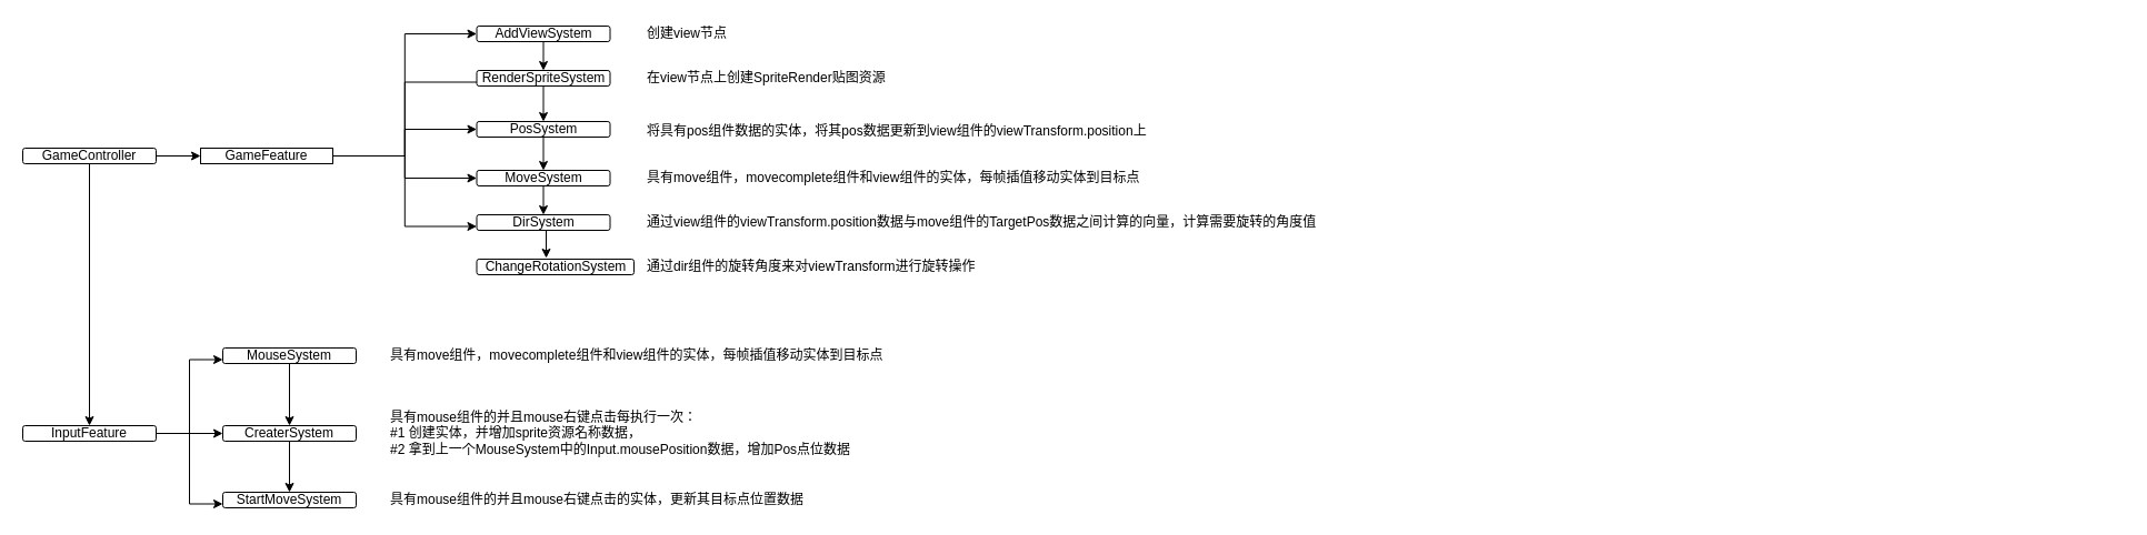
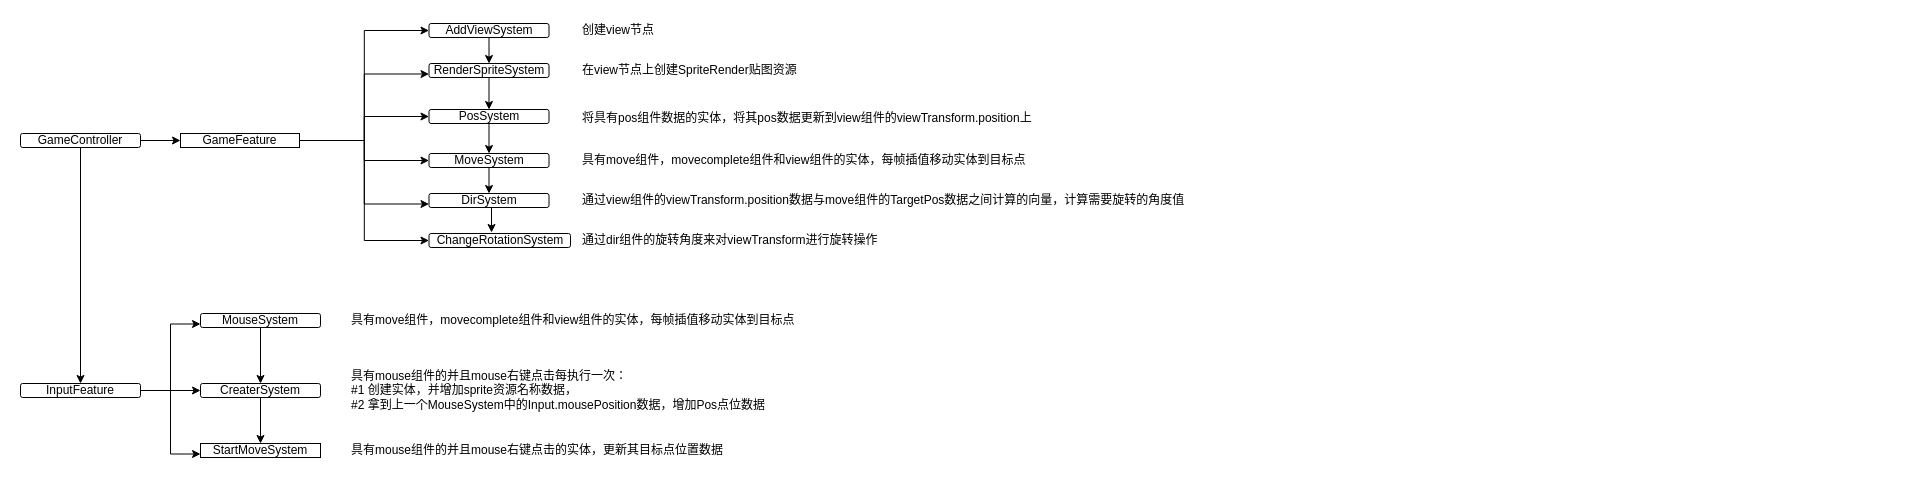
  <mxCell id="0" />
  <mxCell id="1" parent="0" />
  <mxCell id="2" value="" style="edgeStyle=orthogonalEdgeStyle;rounded=0;orthogonalLoop=1;jettySize=auto;html=1;" edge="1" parent="1" source="4" target="11"><mxGeometry relative="1" as="geometry" /></mxCell>
  <mxCell id="3" value="" style="edgeStyle=orthogonalEdgeStyle;rounded=0;orthogonalLoop=1;jettySize=auto;html=1;" edge="1" parent="1" source="4" target="15"><mxGeometry relative="1" as="geometry" /></mxCell>
  <mxCell id="4" value="GameController" style="rounded=1;whiteSpace=wrap;html=1;" vertex="1" parent="1"><mxGeometry x="20" y="133" width="120" height="14" as="geometry" /></mxCell>
  <mxCell id="5" style="edgeStyle=orthogonalEdgeStyle;rounded=0;orthogonalLoop=1;jettySize=auto;html=1;entryX=0;entryY=0.5;entryDx=0;entryDy=0;" edge="1" parent="1" source="11" target="17"><mxGeometry relative="1" as="geometry" /></mxCell>
- <mxCell id="6" style="edgeStyle=orthogonalEdgeStyle;rounded=0;orthogonalLoop=1;jettySize=auto;html=1;entryX=0;entryY=0.75;entryDx=0;entryDy=0;endArrow=none;" edge="1" parent="1" source="11" target="19"><mxGeometry relative="1" as="geometry" /></mxCell>
+ <mxCell id="6" style="edgeStyle=orthogonalEdgeStyle;rounded=0;orthogonalLoop=1;jettySize=auto;html=1;entryX=0;entryY=0.75;entryDx=0;entryDy=0;" edge="1" parent="1" source="11" target="19"><mxGeometry relative="1" as="geometry" /></mxCell>
  <mxCell id="7" style="edgeStyle=orthogonalEdgeStyle;rounded=0;orthogonalLoop=1;jettySize=auto;html=1;entryX=0;entryY=0.5;entryDx=0;entryDy=0;" edge="1" parent="1" source="11" target="21"><mxGeometry relative="1" as="geometry" /></mxCell>
  <mxCell id="8" style="edgeStyle=orthogonalEdgeStyle;rounded=0;orthogonalLoop=1;jettySize=auto;html=1;entryX=0;entryY=0.5;entryDx=0;entryDy=0;" edge="1" parent="1" source="11" target="23"><mxGeometry relative="1" as="geometry" /></mxCell>
  <mxCell id="9" style="edgeStyle=orthogonalEdgeStyle;rounded=0;orthogonalLoop=1;jettySize=auto;html=1;entryX=0;entryY=0.75;entryDx=0;entryDy=0;" edge="1" parent="1" source="11" target="25"><mxGeometry relative="1" as="geometry" /></mxCell>
+ <mxCell id="10" style="edgeStyle=orthogonalEdgeStyle;rounded=0;orthogonalLoop=1;jettySize=auto;html=1;entryX=0;entryY=0.5;entryDx=0;entryDy=0;" edge="1" parent="1" source="11" target="26"><mxGeometry relative="1" as="geometry" /></mxCell>
  <mxCell id="11" value="GameFeature" style="whiteSpace=wrap;html=1;rounded=1;arcSize=0;" vertex="1" parent="1"><mxGeometry x="180" y="133" width="119" height="14" as="geometry" /></mxCell>
  <mxCell id="12" style="edgeStyle=orthogonalEdgeStyle;rounded=0;orthogonalLoop=1;jettySize=auto;html=1;entryX=0;entryY=0.75;entryDx=0;entryDy=0;" edge="1" parent="1" source="15" target="28"><mxGeometry relative="1" as="geometry" /></mxCell>
  <mxCell id="13" style="edgeStyle=orthogonalEdgeStyle;rounded=0;orthogonalLoop=1;jettySize=auto;html=1;entryX=0;entryY=0.5;entryDx=0;entryDy=0;" edge="1" parent="1" source="15" target="30"><mxGeometry relative="1" as="geometry" /></mxCell>
  <mxCell id="14" style="edgeStyle=orthogonalEdgeStyle;rounded=0;orthogonalLoop=1;jettySize=auto;html=1;entryX=0;entryY=0.75;entryDx=0;entryDy=0;" edge="1" parent="1" source="15" target="31"><mxGeometry relative="1" as="geometry" /></mxCell>
  <mxCell id="15" value="InputFeature" style="whiteSpace=wrap;html=1;rounded=1;" vertex="1" parent="1"><mxGeometry x="20" y="383" width="120" height="14" as="geometry" /></mxCell>
  <mxCell id="16" style="edgeStyle=orthogonalEdgeStyle;rounded=0;orthogonalLoop=1;jettySize=auto;html=1;exitX=0.5;exitY=1;exitDx=0;exitDy=0;entryX=0.5;entryY=0;entryDx=0;entryDy=0;" edge="1" parent="1" source="17" target="19"><mxGeometry relative="1" as="geometry" /></mxCell>
  <mxCell id="17" value="AddViewSystem" style="whiteSpace=wrap;html=1;rounded=1;" vertex="1" parent="1"><mxGeometry x="428.5" y="23" width="120" height="14" as="geometry" /></mxCell>
  <mxCell id="18" style="edgeStyle=orthogonalEdgeStyle;rounded=0;orthogonalLoop=1;jettySize=auto;html=1;exitX=0.5;exitY=1;exitDx=0;exitDy=0;entryX=0.5;entryY=0;entryDx=0;entryDy=0;" edge="1" parent="1" source="19" target="21"><mxGeometry relative="1" as="geometry" /></mxCell>
  <mxCell id="19" value="RenderSpriteSystem" style="whiteSpace=wrap;html=1;rounded=1;" vertex="1" parent="1"><mxGeometry x="428.5" y="63" width="120" height="14" as="geometry" /></mxCell>
  <mxCell id="20" style="edgeStyle=orthogonalEdgeStyle;rounded=0;orthogonalLoop=1;jettySize=auto;html=1;exitX=0.5;exitY=1;exitDx=0;exitDy=0;entryX=0.5;entryY=0;entryDx=0;entryDy=0;" edge="1" parent="1" source="21" target="23"><mxGeometry relative="1" as="geometry" /></mxCell>
  <mxCell id="21" value="PosSystem" style="rounded=1;whiteSpace=wrap;html=1;" vertex="1" parent="1"><mxGeometry x="428.5" y="109" width="120" height="14" as="geometry" /></mxCell>
  <mxCell id="22" style="edgeStyle=orthogonalEdgeStyle;rounded=0;orthogonalLoop=1;jettySize=auto;html=1;exitX=0.5;exitY=1;exitDx=0;exitDy=0;entryX=0.5;entryY=0;entryDx=0;entryDy=0;" edge="1" parent="1" source="23" target="25"><mxGeometry relative="1" as="geometry" /></mxCell>
  <mxCell id="23" value="MoveSystem" style="rounded=1;whiteSpace=wrap;html=1;" vertex="1" parent="1"><mxGeometry x="428.5" y="153" width="120" height="14" as="geometry" /></mxCell>
  <mxCell id="24" style="edgeStyle=orthogonalEdgeStyle;rounded=0;orthogonalLoop=1;jettySize=auto;html=1;exitX=0.5;exitY=1;exitDx=0;exitDy=0;entryX=0.442;entryY=-0.071;entryDx=0;entryDy=0;entryPerimeter=0;" edge="1" parent="1" source="25" target="26"><mxGeometry relative="1" as="geometry" /></mxCell>
  <mxCell id="25" value="DirSystem" style="rounded=1;whiteSpace=wrap;html=1;" vertex="1" parent="1"><mxGeometry x="428.5" y="193" width="120" height="14" as="geometry" /></mxCell>
  <mxCell id="26" value="ChangeRotationSystem" style="rounded=1;whiteSpace=wrap;html=1;" vertex="1" parent="1"><mxGeometry x="428.5" y="233" width="141.5" height="14" as="geometry" /></mxCell>
  <mxCell id="27" style="edgeStyle=orthogonalEdgeStyle;rounded=0;orthogonalLoop=1;jettySize=auto;html=1;entryX=0.5;entryY=0;entryDx=0;entryDy=0;" edge="1" parent="1" source="28" target="30"><mxGeometry relative="1" as="geometry" /></mxCell>
  <mxCell id="28" value="MouseSystem" style="whiteSpace=wrap;html=1;rounded=1;" vertex="1" parent="1"><mxGeometry x="200" y="313" width="120" height="14" as="geometry" /></mxCell>
  <mxCell id="29" style="edgeStyle=orthogonalEdgeStyle;rounded=0;orthogonalLoop=1;jettySize=auto;html=1;exitX=0.5;exitY=1;exitDx=0;exitDy=0;entryX=0.5;entryY=0;entryDx=0;entryDy=0;" edge="1" parent="1" source="30" target="31"><mxGeometry relative="1" as="geometry" /></mxCell>
  <mxCell id="30" value="CreaterSystem" style="whiteSpace=wrap;html=1;rounded=1;" vertex="1" parent="1"><mxGeometry x="200" y="383" width="120" height="14" as="geometry" /></mxCell>
- <mxCell id="31" value="StartMoveSystem" style="whiteSpace=wrap;html=1;rounded=1;" vertex="1" parent="1"><mxGeometry x="200" y="443" width="120" height="14" as="geometry" /></mxCell>
+ <mxCell id="31" value="StartMoveSystem" style="whiteSpace=wrap;html=1;rounded=0;" vertex="1" parent="1"><mxGeometry x="200" y="443" width="120" height="14" as="geometry" /></mxCell>
  <mxCell id="32" value="创建view节点" style="text;html=1;strokeColor=none;fillColor=none;align=left;verticalAlign=middle;whiteSpace=wrap;rounded=0;" vertex="1" parent="1"><mxGeometry x="580" y="20" width="1140" height="20" as="geometry" /></mxCell>
  <mxCell id="33" value="在view节点上创建SpriteRender贴图资源" style="text;html=1;strokeColor=none;fillColor=none;align=left;verticalAlign=middle;whiteSpace=wrap;rounded=0;" vertex="1" parent="1"><mxGeometry x="580" y="60" width="1020" height="20" as="geometry" /></mxCell>
  <mxCell id="34" value="将具有pos组件数据的实体，将其pos数据更新到view组件的viewTransform.position上" style="text;html=1;strokeColor=none;fillColor=none;align=left;verticalAlign=middle;whiteSpace=wrap;rounded=0;" vertex="1" parent="1"><mxGeometry x="580" y="107" width="1130" height="21" as="geometry" /></mxCell>
  <mxCell id="35" value="具有move组件，movecomplete组件和view组件的实体，每帧插值移动实体到目标点" style="text;html=1;strokeColor=none;fillColor=none;align=left;verticalAlign=middle;whiteSpace=wrap;rounded=0;" vertex="1" parent="1"><mxGeometry x="580" y="150" width="630" height="20" as="geometry" /></mxCell>
  <mxCell id="36" value="通过view组件的viewTransform.position数据与move组件的TargetPos数据之间计算的向量，计算需要旋转的角度值" style="text;html=1;strokeColor=none;fillColor=none;align=left;verticalAlign=middle;whiteSpace=wrap;rounded=0;" vertex="1" parent="1"><mxGeometry x="580" y="190" width="1330" height="20" as="geometry" /></mxCell>
  <mxCell id="37" value="通过dir组件的旋转角度来对viewTransform进行旋转操作" style="text;html=1;strokeColor=none;fillColor=none;align=left;verticalAlign=middle;whiteSpace=wrap;rounded=0;" vertex="1" parent="1"><mxGeometry x="580" y="230" width="1200" height="20" as="geometry" /></mxCell>
  <mxCell id="38" value="具有mouse组件的并且mouse右键点击每执行一次：&lt;br&gt;#1 创建实体，并增加sprite资源名称数据，&lt;br&gt;#2 拿到上一个MouseSystem中的Input.mousePosition数据，增加Pos点位数据" style="text;html=1;strokeColor=none;fillColor=none;align=left;verticalAlign=middle;whiteSpace=wrap;rounded=0;" vertex="1" parent="1"><mxGeometry x="349" y="380" width="1231" height="20" as="geometry" /></mxCell>
  <mxCell id="39" value="具有move组件，movecomplete组件和view组件的实体，每帧插值移动实体到目标点" style="text;html=1;strokeColor=none;fillColor=none;align=left;verticalAlign=middle;whiteSpace=wrap;rounded=0;" vertex="1" parent="1"><mxGeometry x="349" y="310" width="771" height="20" as="geometry" /></mxCell>
  <mxCell id="40" value="具有mouse组件的并且mouse右键点击的实体，更新其目标点位置数据" style="text;html=1;strokeColor=none;fillColor=none;align=left;verticalAlign=middle;whiteSpace=wrap;rounded=0;" vertex="1" parent="1"><mxGeometry x="349" y="440" width="981" height="20" as="geometry" /></mxCell>
